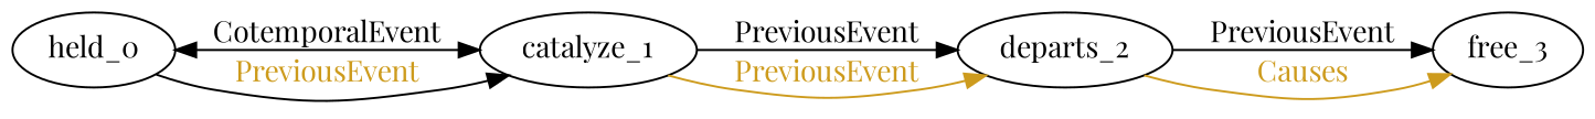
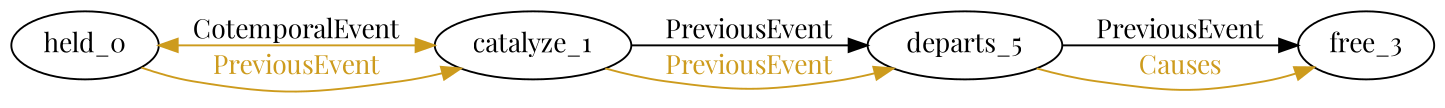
  digraph {
    fontname="Playfair Display"
    rankdir=LR
    node [fontname="Playfair Display"]
    edge [color=Black fontcolor=black fontname="Playfair Display"]
    n1 [label=held_0]
    n2 [label=catalyze_1]
-   n3 [label=departs_2]
+   n3 [label=departs_5]
    n4 [label=free_3]
-   n1 -> n2 [dir=both label=CotemporalEvent]
-   n1 -> n2 [fontcolor=goldenrod3 label=PreviousEvent]
+   n1 -> n2 [color=goldenrod3 dir=both label=CotemporalEvent]
+   n1 -> n2 [color=goldenrod3 fontcolor=goldenrod3 label=PreviousEvent]
    n2 -> n3 [label=PreviousEvent]
    n2 -> n3 [color=goldenrod3 fontcolor=goldenrod3 label=PreviousEvent]
    n3 -> n4 [label=PreviousEvent]
    n3 -> n4 [color=goldenrod3 fontcolor=goldenrod3 label=Causes]
  }
